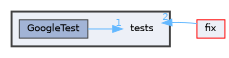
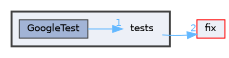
  digraph {
    compound=true
    rankdir=LR
    node [fontname=Helvetica fontsize=10 shape=box style=filled]
    edge [color=steelblue1 fontcolor=steelblue1 fontname=Helvetica fontsize=10 labeldistance=1.5 labelfontname=Helvetica labelfontsize=10]
    n1 [height=0.2 label=tests shape=plaintext width=0.4 style=""]
    n2 [color=grey25 fillcolor="#a2b4d6" height=0.2 label=GoogleTest width=0.4]
    n3 [color=red fillcolor="#edf0f7" height=0.2 label=fix width=0.4]
    subgraph cluster_1 {
      bgcolor="#edf0f7"
      fontname=Helvetica
      fontsize=10
      pencolor=grey25
      style="filled,bold"
      n1
      n2
    }
-   n3 -> n1 [headlabel=2]
+   n1 -> n3 [headlabel=2]
    n2 -> n1 [headlabel=1]
  }
